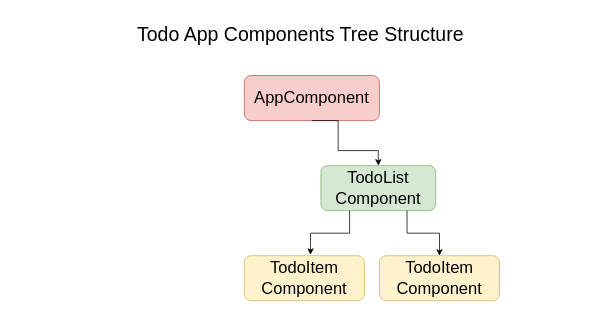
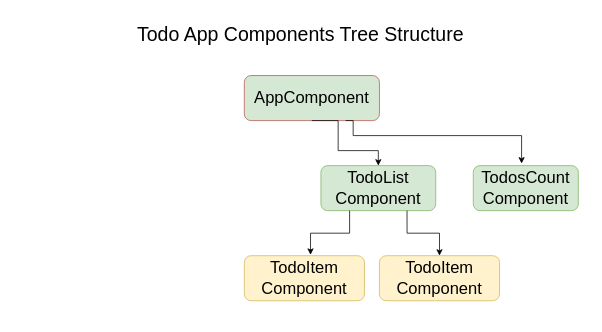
  <mxCell id="0" />
  <mxCell id="1" parent="0" />
  <mxCell id="2" value="" style="rounded=0;whiteSpace=wrap;html=1;strokeColor=none;" vertex="1" parent="1"><mxGeometry width="760" height="400" as="geometry" x="20" y="20" /></mxCell>
  <mxCell id="3" value="" style="group" vertex="1" connectable="0" parent="1"><mxGeometry x="30" y="100" width="740" height="300" as="geometry" /></mxCell>
- <mxCell id="4" value="&lt;font style=&quot;font-size: 22px&quot;&gt;AppComponent&lt;/font&gt;" style="rounded=1;whiteSpace=wrap;html=1;fillColor=#f8cecc;strokeColor=#b85450;" vertex="1" parent="3"><mxGeometry x="295" width="180" height="60" as="geometry" /></mxCell>
+ <mxCell id="4" value="&lt;font style=&quot;font-size: 22px&quot;&gt;AppComponent&lt;/font&gt;" style="rounded=1;whiteSpace=wrap;html=1;fillColor=#d5e8d4;strokeColor=#b85450;" vertex="1" parent="3"><mxGeometry x="295" width="180" height="60" as="geometry" /></mxCell>
  <mxCell id="5" value="&lt;font style=&quot;font-size: 22px&quot;&gt;TodoList&lt;br&gt;Component&lt;/font&gt;" style="rounded=1;whiteSpace=wrap;html=1;fillColor=#d5e8d4;strokeColor=#82b366;" vertex="1" parent="3"><mxGeometry x="397" y="120" width="153" height="60" as="geometry" /></mxCell>
  <mxCell id="6" style="edgeStyle=orthogonalEdgeStyle;rounded=0;orthogonalLoop=1;jettySize=auto;html=1;exitX=0.5;exitY=1;exitDx=0;exitDy=0;entryX=0.5;entryY=0;entryDx=0;entryDy=0;" edge="1" parent="3" source="4" target="5"><mxGeometry relative="1" as="geometry"><Array as="points"><mxPoint x="420" y="60" /><mxPoint x="420" y="100" /><mxPoint x="474" y="100" /></Array></mxGeometry></mxCell>
+ <mxCell id="7" value="&lt;font style=&quot;font-size: 22px&quot;&gt;TodosCount&lt;br&gt;Component&lt;/font&gt;" style="rounded=1;whiteSpace=wrap;html=1;fillColor=#d5e8d4;strokeColor=#82b366;" vertex="1" parent="3"><mxGeometry x="600" y="120" width="140" height="60" as="geometry" /></mxCell>
+ <mxCell id="8" style="edgeStyle=orthogonalEdgeStyle;rounded=0;orthogonalLoop=1;jettySize=auto;html=1;exitX=0.75;exitY=1;exitDx=0;exitDy=0;entryX=0.46;entryY=-0.046;entryDx=0;entryDy=0;entryPerimeter=0;" edge="1" parent="3" source="4" target="7"><mxGeometry relative="1" as="geometry"><Array as="points"><mxPoint x="440" y="60" /><mxPoint x="440" y="80" /><mxPoint x="664" y="80" /></Array></mxGeometry></mxCell>
  <mxCell id="9" value="&lt;font style=&quot;font-size: 22px&quot;&gt;TodoItem&lt;br&gt;Component&lt;/font&gt;" style="rounded=1;whiteSpace=wrap;html=1;fillColor=#fff2cc;strokeColor=#d6b656;" vertex="1" parent="3"><mxGeometry x="295" y="240" width="160" height="60" as="geometry" /></mxCell>
  <mxCell id="10" style="edgeStyle=orthogonalEdgeStyle;rounded=0;orthogonalLoop=1;jettySize=auto;html=1;exitX=0.25;exitY=1;exitDx=0;exitDy=0;entryX=0.551;entryY=-0.02;entryDx=0;entryDy=0;entryPerimeter=0;" edge="1" parent="3" source="5" target="9"><mxGeometry relative="1" as="geometry" /></mxCell>
  <mxCell id="11" value="&lt;font style=&quot;font-size: 22px&quot;&gt;TodoItem&lt;br&gt;Component&lt;/font&gt;" style="rounded=1;whiteSpace=wrap;html=1;fillColor=#fff2cc;strokeColor=#d6b656;" vertex="1" parent="3"><mxGeometry x="475" y="240" width="160" height="60" as="geometry" /></mxCell>
  <mxCell id="12" style="edgeStyle=orthogonalEdgeStyle;rounded=0;orthogonalLoop=1;jettySize=auto;html=1;exitX=0.75;exitY=1;exitDx=0;exitDy=0;" edge="1" parent="3" source="5" target="11"><mxGeometry relative="1" as="geometry" /></mxCell>
  <mxCell id="13" value="&lt;font style=&quot;font-size: 26px&quot;&gt;Todo App Components Tree Structure&lt;/font&gt;" style="text;html=1;strokeColor=none;fillColor=none;align=center;verticalAlign=middle;whiteSpace=wrap;rounded=0;" vertex="1" parent="1"><mxGeometry width="760" height="50" as="geometry" x="20" y="20" /></mxCell>
